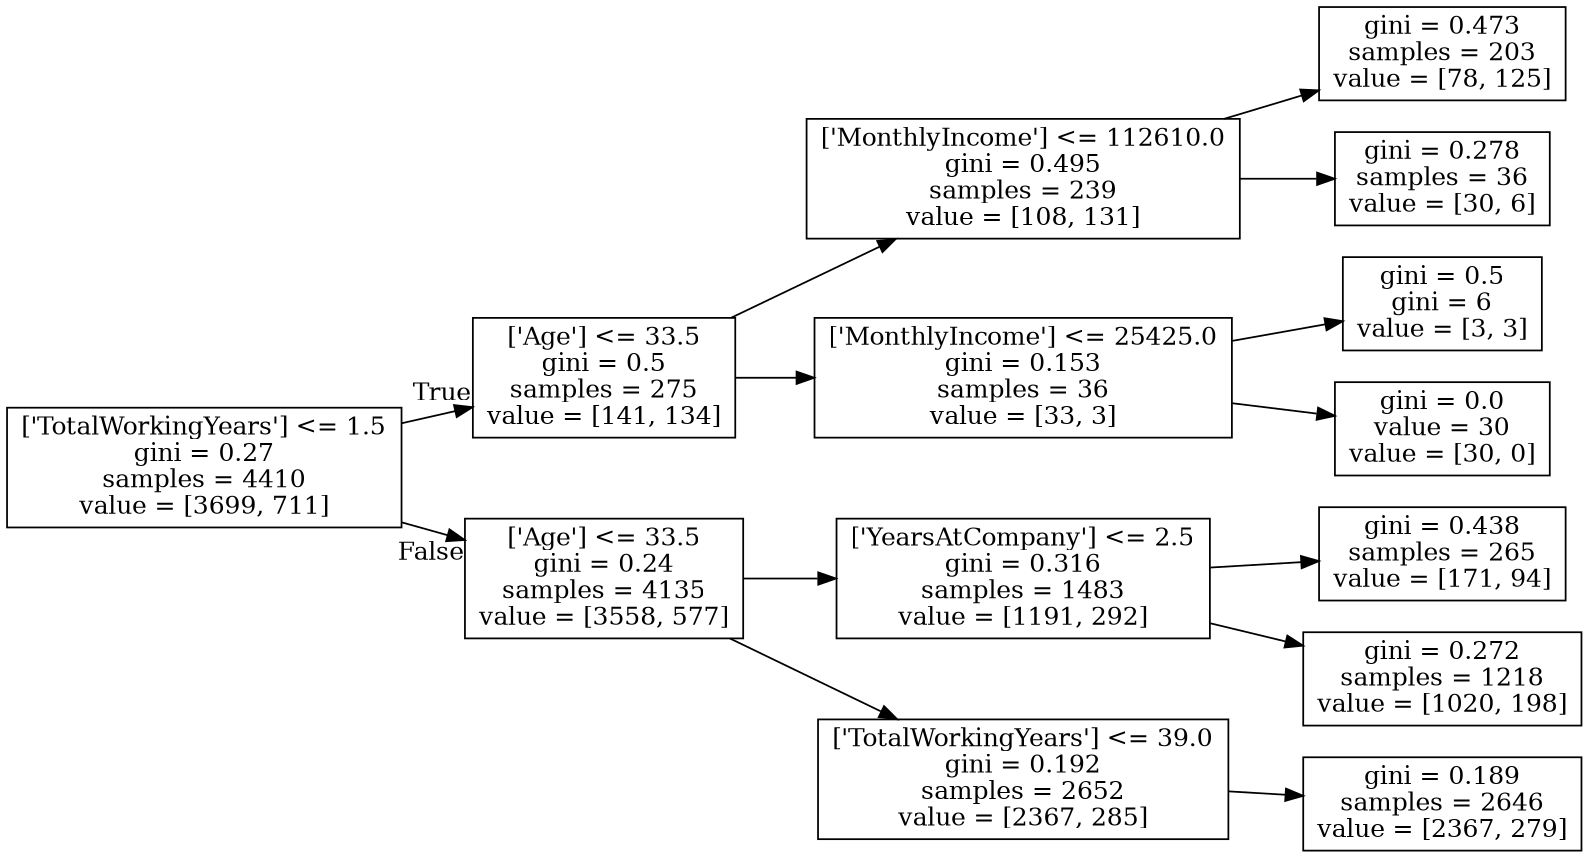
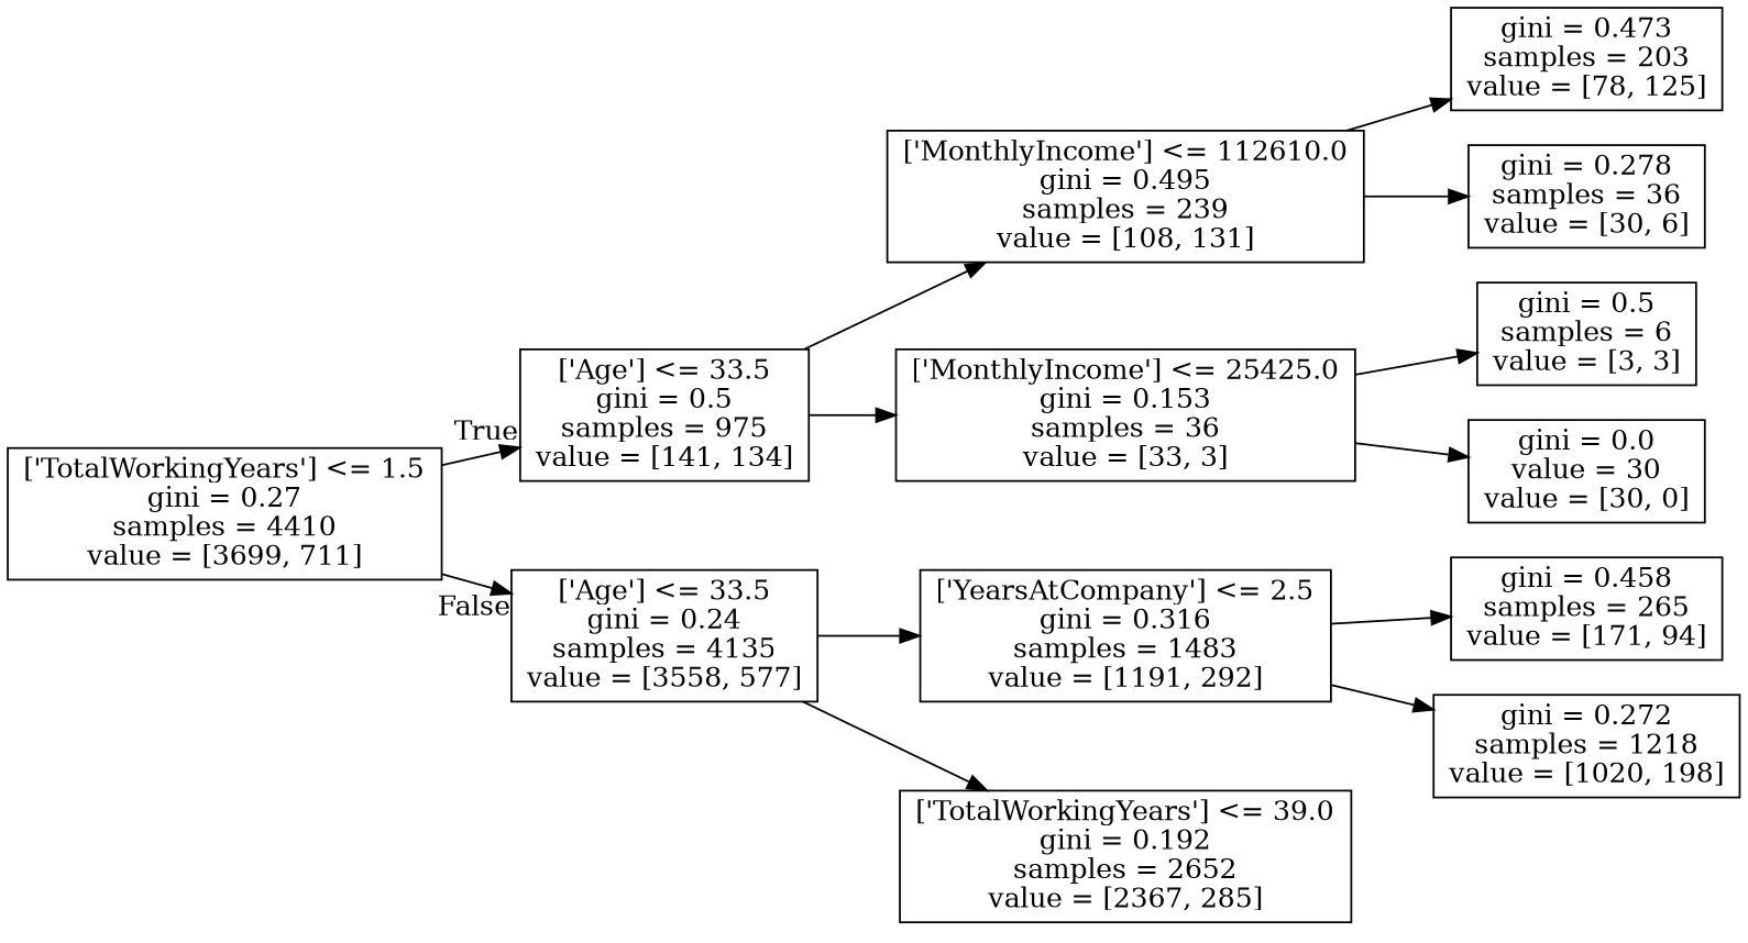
  digraph {
    rankdir=LR
    node [shape=box]
    n1 [label="['TotalWorkingYears'] <= 1.5\ngini = 0.27\nsamples = 4410\nvalue = [3699, 711]"]
-   n2 [label="['Age'] <= 33.5\ngini = 0.5\nsamples = 275\nvalue = [141, 134]"]
+   n2 [label="['Age'] <= 33.5\ngini = 0.5\nsamples = 975\nvalue = [141, 134]"]
    n3 [label="['Age'] <= 33.5\ngini = 0.24\nsamples = 4135\nvalue = [3558, 577]"]
    n4 [label="['MonthlyIncome'] <= 112610.0\ngini = 0.495\nsamples = 239\nvalue = [108, 131]"]
    n5 [label="['MonthlyIncome'] <= 25425.0\ngini = 0.153\nsamples = 36\nvalue = [33, 3]"]
    n6 [label="['YearsAtCompany'] <= 2.5\ngini = 0.316\nsamples = 1483\nvalue = [1191, 292]"]
    n7 [label="['TotalWorkingYears'] <= 39.0\ngini = 0.192\nsamples = 2652\nvalue = [2367, 285]"]
    n8 [label="gini = 0.473\nsamples = 203\nvalue = [78, 125]"]
    n9 [label="gini = 0.278\nsamples = 36\nvalue = [30, 6]"]
-   n10 [label="gini = 0.5\ngini = 6\nvalue = [3, 3]"]
+   n10 [label="gini = 0.5\nsamples = 6\nvalue = [3, 3]"]
    n11 [label="gini = 0.0\nvalue = 30\nvalue = [30, 0]"]
-   n12 [label="gini = 0.438\nsamples = 265\nvalue = [171, 94]"]
+   n12 [label="gini = 0.458\nsamples = 265\nvalue = [171, 94]"]
    n13 [label="gini = 0.272\nsamples = 1218\nvalue = [1020, 198]"]
-   n14 [label="gini = 0.189\nsamples = 2646\nvalue = [2367, 279]"]
    n1 -> n2 [headlabel=True labelangle=45 labeldistance=2.5]
    n1 -> n3 [headlabel=False labelangle=-45 labeldistance=2.5]
    n2 -> n4
    n2 -> n5
    n3 -> n6
    n3 -> n7
    n4 -> n8
    n4 -> n9
    n5 -> n10
    n5 -> n11
    n6 -> n12
    n6 -> n13
-   n7 -> n14
  }
